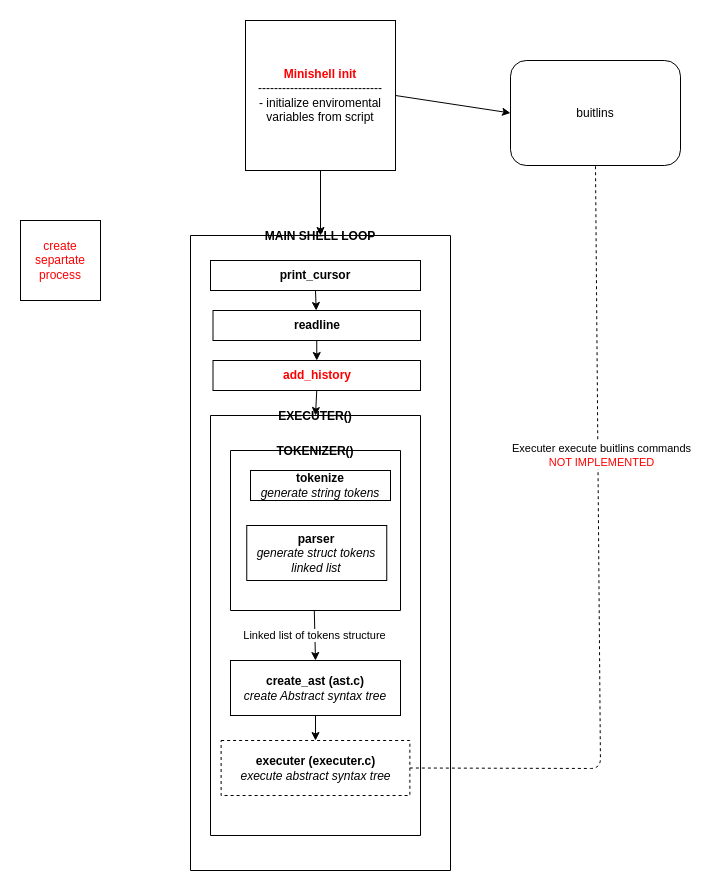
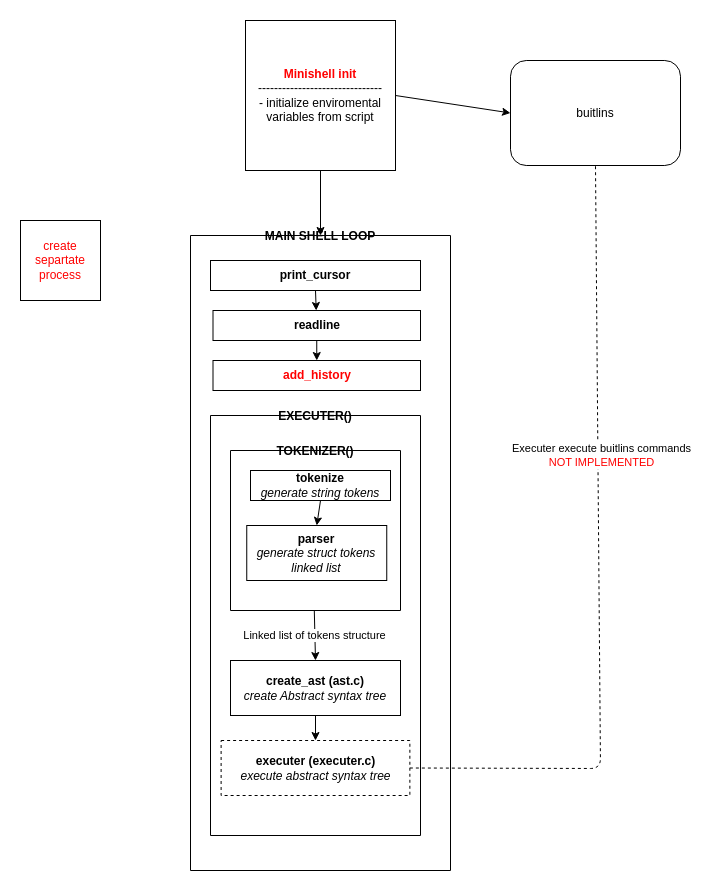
  <mxCell id="0" />
  <mxCell id="1" parent="0" />
  <mxCell id="2" style="edgeStyle=none;html=1;exitX=0.5;exitY=1;exitDx=0;exitDy=0;" parent="1" source="4" target="6" edge="1"><mxGeometry relative="1" as="geometry"><mxPoint x="255" y="240" as="targetPoint" /></mxGeometry></mxCell>
  <mxCell id="3" style="edgeStyle=none;html=1;exitX=1;exitY=0.5;exitDx=0;exitDy=0;entryX=0;entryY=0.5;entryDx=0;entryDy=0;" parent="1" source="4" target="5" edge="1"><mxGeometry relative="1" as="geometry" /></mxCell>
  <mxCell id="4" value="&lt;b&gt;&lt;font color=&quot;#ff0000&quot;&gt;Minishell init&lt;br&gt;&lt;/font&gt;&lt;/b&gt;-------------------------------&lt;br&gt;- initialize enviromental variables from script&lt;br&gt;" style="whiteSpace=wrap;html=1;aspect=fixed;" parent="1" vertex="1"><mxGeometry x="245" y="20" width="150" height="150" as="geometry" /></mxCell>
  <mxCell id="5" value="buitlins" style="rounded=1;whiteSpace=wrap;html=1;" parent="1" vertex="1"><mxGeometry x="510" y="60" width="170" height="105" as="geometry" /></mxCell>
  <mxCell id="6" value="MAIN SHELL LOOP" style="swimlane;startSize=0;" parent="1" vertex="1"><mxGeometry x="190" y="235" width="260" height="635" as="geometry"><mxRectangle x="240" y="330" width="150" height="30" as="alternateBounds" /></mxGeometry></mxCell>
  <mxCell id="7" style="edgeStyle=none;html=1;exitX=0.5;exitY=1;exitDx=0;exitDy=0;entryX=0.5;entryY=0;entryDx=0;entryDy=0;" parent="6" source="8" target="10" edge="1"><mxGeometry relative="1" as="geometry" /></mxCell>
  <mxCell id="8" value="&lt;b&gt;readline&lt;/b&gt;" style="whiteSpace=wrap;html=1;" parent="6" vertex="1"><mxGeometry x="22.5" y="75" width="207.5" height="30" as="geometry" /></mxCell>
- <mxCell id="9" style="edgeStyle=none;html=1;exitX=0.5;exitY=1;exitDx=0;exitDy=0;entryX=0.5;entryY=0;entryDx=0;entryDy=0;" parent="6" source="10" target="11" edge="1"><mxGeometry relative="1" as="geometry" /></mxCell>
  <mxCell id="10" value="&lt;b&gt;&lt;font color=&quot;#ff0000&quot;&gt;add_history&lt;/font&gt;&lt;/b&gt;" style="whiteSpace=wrap;html=1;" parent="6" vertex="1"><mxGeometry x="22.5" y="125" width="207.5" height="30" as="geometry" /></mxCell>
  <mxCell id="11" value="EXECUTER()" style="swimlane;startSize=0;" parent="6" vertex="1"><mxGeometry x="20" y="180" width="210" height="420" as="geometry"><mxRectangle x="20" y="185" width="110" height="30" as="alternateBounds" /></mxGeometry></mxCell>
  <mxCell id="12" value="TOKENIZER()" style="swimlane;startSize=0;" parent="11" vertex="1"><mxGeometry x="20" y="35" width="170" height="160" as="geometry" /></mxCell>
  <mxCell id="13" value="&lt;b&gt;parser&lt;/b&gt;&lt;br&gt;&lt;i&gt;generate struct tokens linked list&lt;/i&gt;" style="whiteSpace=wrap;html=1;" parent="12" vertex="1"><mxGeometry x="16.25" y="75" width="140" height="55" as="geometry" /></mxCell>
  <mxCell id="14" style="edgeStyle=none;html=1;exitX=0.5;exitY=1;exitDx=0;exitDy=0;entryX=0.5;entryY=0;entryDx=0;entryDy=0;" parent="11" source="15" target="17" edge="1"><mxGeometry relative="1" as="geometry" /></mxCell>
  <mxCell id="15" value="&lt;b&gt;create_ast (ast.c)&lt;/b&gt;&lt;br&gt;&lt;i&gt;create Abstract syntax tree&lt;/i&gt;" style="whiteSpace=wrap;html=1;" parent="11" vertex="1"><mxGeometry x="20" y="245" width="170" height="55" as="geometry" /></mxCell>
  <mxCell id="16" value="Linked list of tokens structure" style="edgeStyle=none;html=1;entryX=0.5;entryY=0;entryDx=0;entryDy=0;exitX=0.493;exitY=1;exitDx=0;exitDy=0;exitPerimeter=0;" parent="11" source="12" target="15" edge="1"><mxGeometry relative="1" as="geometry"><mxPoint x="110" y="190" as="sourcePoint" /></mxGeometry></mxCell>
  <mxCell id="17" value="&lt;b&gt;executer (executer.c)&lt;/b&gt;&lt;br&gt;&lt;i&gt;execute abstract syntax tree&lt;/i&gt;" style="whiteSpace=wrap;html=1;dashed=1;" parent="11" vertex="1"><mxGeometry x="10.62" y="325" width="188.75" height="55" as="geometry" /></mxCell>
  <mxCell id="18" style="edgeStyle=none;html=1;exitX=0.5;exitY=1;exitDx=0;exitDy=0;" parent="1" source="19" target="8" edge="1"><mxGeometry relative="1" as="geometry" /></mxCell>
  <mxCell id="19" value="&lt;b&gt;print_cursor&lt;/b&gt;" style="whiteSpace=wrap;html=1;" parent="1" vertex="1"><mxGeometry x="210" y="260" width="210" height="30" as="geometry" /></mxCell>
+ <mxCell id="20" style="edgeStyle=none;html=1;exitX=0.5;exitY=1;exitDx=0;exitDy=0;entryX=0.5;entryY=0;entryDx=0;entryDy=0;" parent="1" source="21" target="13" edge="1"><mxGeometry relative="1" as="geometry" /></mxCell>
  <mxCell id="21" value="&lt;b&gt;tokenize&lt;/b&gt;&lt;br&gt;&lt;i&gt;generate string tokens&lt;/i&gt;" style="whiteSpace=wrap;html=1;" parent="1" vertex="1"><mxGeometry x="250" y="470" width="140" height="30" as="geometry" /></mxCell>
  <mxCell id="22" value="" style="endArrow=none;dashed=1;html=1;exitX=1;exitY=0.5;exitDx=0;exitDy=0;entryX=0.5;entryY=1;entryDx=0;entryDy=0;" parent="1" source="17" target="5" edge="1"><mxGeometry width="50" height="50" relative="1" as="geometry"><mxPoint x="480" y="760" as="sourcePoint" /><mxPoint x="530" y="710" as="targetPoint" /><Array as="points"><mxPoint x="600" y="768" /></Array></mxGeometry></mxCell>
  <mxCell id="23" value="Executer execute buitlins commands&lt;br&gt;&lt;font color=&quot;#ff0000&quot;&gt;NOT IMPLEMENTED&lt;/font&gt;" style="edgeLabel;html=1;align=center;verticalAlign=middle;resizable=0;points=[];" parent="22" vertex="1" connectable="0"><mxGeometry x="0.271" y="-3" relative="1" as="geometry"><mxPoint as="offset" /></mxGeometry></mxCell>
  <mxCell id="24" value="create separtate process" style="whiteSpace=wrap;html=1;aspect=fixed;fontColor=#FF0000;" parent="1" vertex="1"><mxGeometry x="20" y="220" width="80" height="80" as="geometry" /></mxCell>
